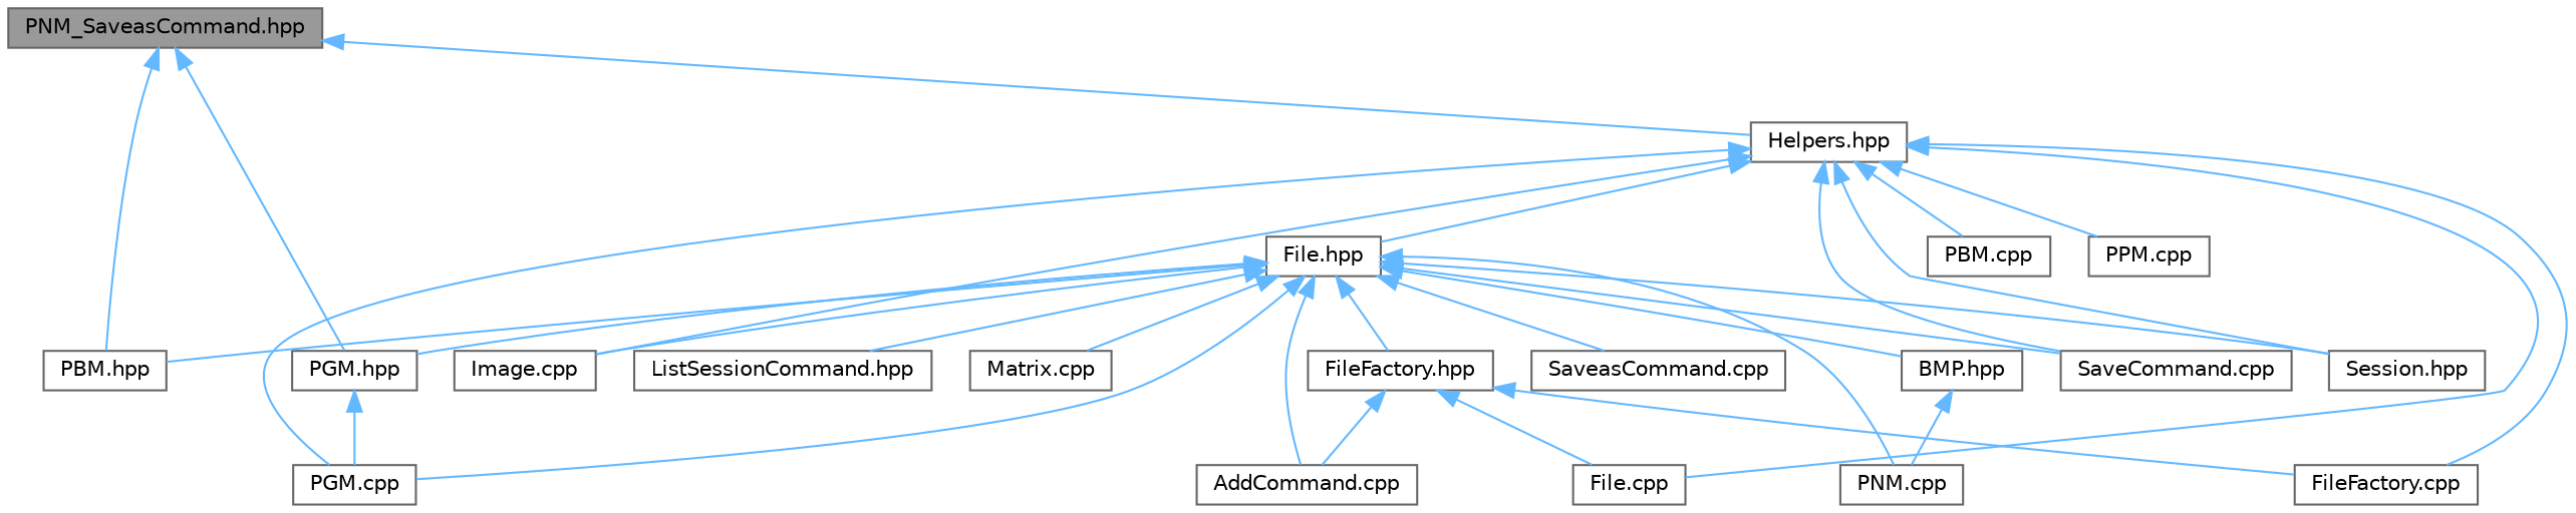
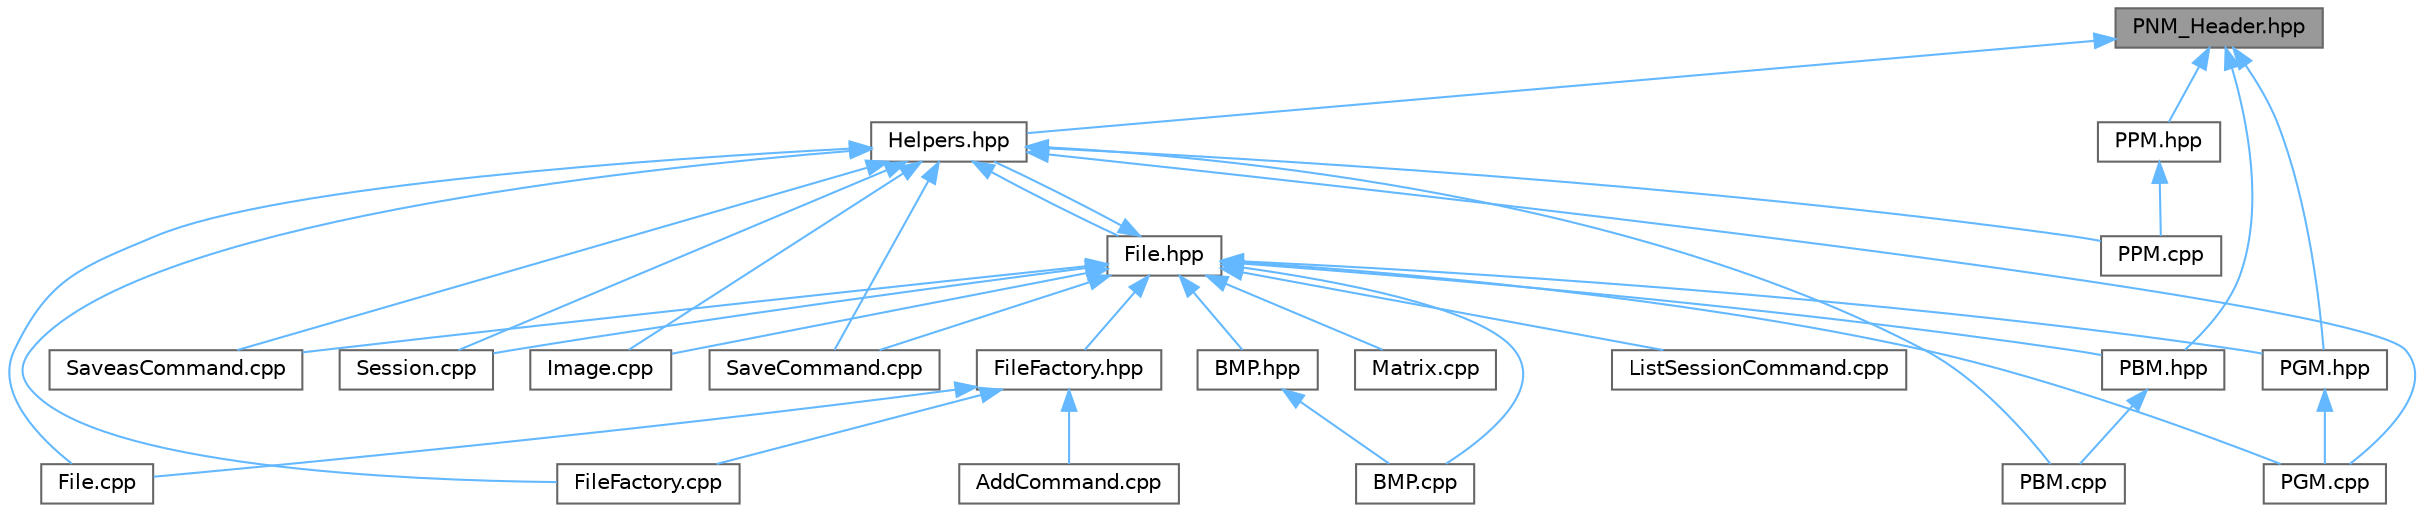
  digraph {
    node [color=grey40 fillcolor=white fontname=Helvetica fontsize=10 shape=box style=filled]
    edge [color=steelblue1 dir=back fontname=Helvetica fontsize=10 labelfontname=Helvetica labelfontsize=10 style=solid]
-   n1 [color=gray40 fillcolor=grey60 fontcolor=black height=0.2 label="PNM_SaveasCommand.hpp" width=0.4]
+   n1 [color=gray40 fillcolor=grey60 fontcolor=black height=0.2 label="PNM_Header.hpp" width=0.4]
    n2 [height=0.2 label="Helpers.hpp" width=0.4]
    n3 [height=0.2 label="PBM.hpp" width=0.4]
    n4 [height=0.2 label="PGM.hpp" width=0.4]
+   n5 [height=0.2 label="PPM.hpp" width=0.4]
    n6 [height=0.2 label="File.cpp" width=0.4]
    n7 [height=0.2 label="File.hpp" width=0.4]
    n8 [height=0.2 label="FileFactory.cpp" width=0.4]
    n9 [height=0.2 label="Image.cpp" width=0.4]
    n10 [height=0.2 label="PBM.cpp" width=0.4]
    n11 [height=0.2 label="PGM.cpp" width=0.4]
    n12 [height=0.2 label="PPM.cpp" width=0.4]
    n13 [height=0.2 label="SaveCommand.cpp" width=0.4]
    n14 [height=0.2 label="SaveasCommand.cpp" width=0.4]
-   n15 [height=0.2 label="Session.hpp" width=0.4]
-   n16 [height=0.2 label="PNM.cpp" width=0.4]
+   n15 [height=0.2 label="Session.cpp" width=0.4]
+   n16 [height=0.2 label="BMP.cpp" width=0.4]
    n17 [height=0.2 label="BMP.hpp" width=0.4]
    n18 [height=0.2 label="FileFactory.hpp" width=0.4]
-   n19 [height=0.2 label="ListSessionCommand.hpp" width=0.4]
+   n19 [height=0.2 label="ListSessionCommand.cpp" width=0.4]
    n20 [height=0.2 label="Matrix.cpp" width=0.4]
    n21 [height=0.2 label="AddCommand.cpp" width=0.4]
    n1 -> n2
    n1 -> n3
    n1 -> n4
+   n1 -> n5
    n2 -> n6
    n2 -> n7
    n2 -> n8
    n2 -> n9
    n2 -> n10
    n2 -> n11
    n2 -> n12
    n2 -> n13
+   n2 -> n14
    n2 -> n15
+   n3 -> n10
    n4 -> n11
-   n7 -> n21
+   n5 -> n12
+   n7 -> n2
    n7 -> n3
    n7 -> n4
    n7 -> n9
    n7 -> n11
    n7 -> n13
    n7 -> n14
    n7 -> n15
    n7 -> n16
    n7 -> n17
    n7 -> n18
    n7 -> n19
    n7 -> n20
    n17 -> n16
    n18 -> n6
    n18 -> n8
    n18 -> n21
  }
